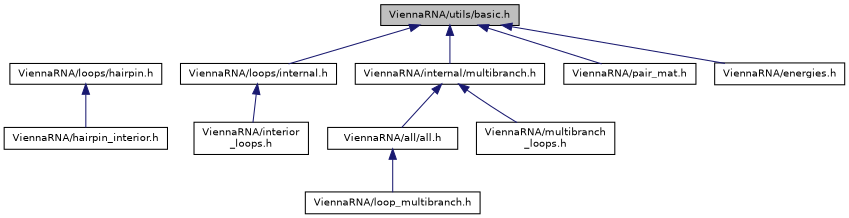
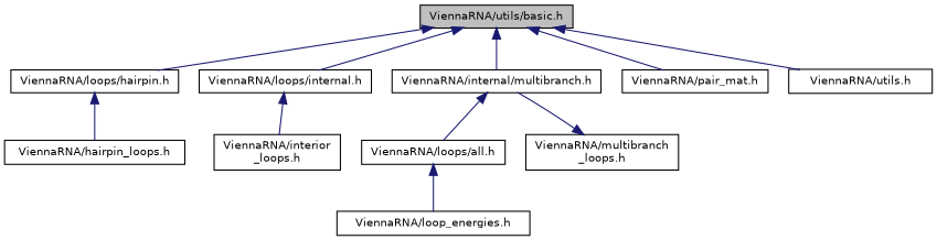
  digraph {
    node [color=black fontname=Helvetica fontsize=10 shape=record]
    edge [color=midnightblue dir=back fontname=Helvetica fontsize=10 labelfontname=Helvetica labelfontsize=10 style=solid]
    n1 [fillcolor=grey75 fontcolor=black height=0.2 label="ViennaRNA/utils/basic.h" style=filled width=0.4]
    n2 [height=0.2 label="ViennaRNA/loops/hairpin.h" width=0.4]
    n3 [height=0.2 label="ViennaRNA/loops/internal.h" width=0.4]
    n4 [height=0.2 label="ViennaRNA/internal/multibranch.h" width=0.4]
    n5 [height=0.2 label="ViennaRNA/pair_mat.h" width=0.4]
-   n6 [height=0.2 label="ViennaRNA/energies.h" width=0.4]
-   n7 [height=0.2 label="ViennaRNA/hairpin_interior.h" width=0.4]
+   n6 [height=0.2 label="ViennaRNA/utils.h" width=0.4]
+   n7 [height=0.2 label="ViennaRNA/hairpin_loops.h" width=0.4]
    n8 [height=0.2 label="ViennaRNA/interior\l_loops.h" width=0.4]
-   n9 [height=0.2 label="ViennaRNA/all/all.h" width=0.4]
+   n9 [height=0.2 label="ViennaRNA/loops/all.h" width=0.4]
    n10 [height=0.2 label="ViennaRNA/multibranch\l_loops.h" width=0.4]
-   n11 [height=0.2 label="ViennaRNA/loop_multibranch.h" width=0.4]
+   n11 [height=0.2 label="ViennaRNA/loop_energies.h" width=0.4]
+   n1 -> n2
    n1 -> n3
    n1 -> n4
    n1 -> n5
    n1 -> n6
    n2 -> n7
    n3 -> n8
    n4 -> n9
-   n4 -> n10
+   n10 -> n4
    n9 -> n11
  }
